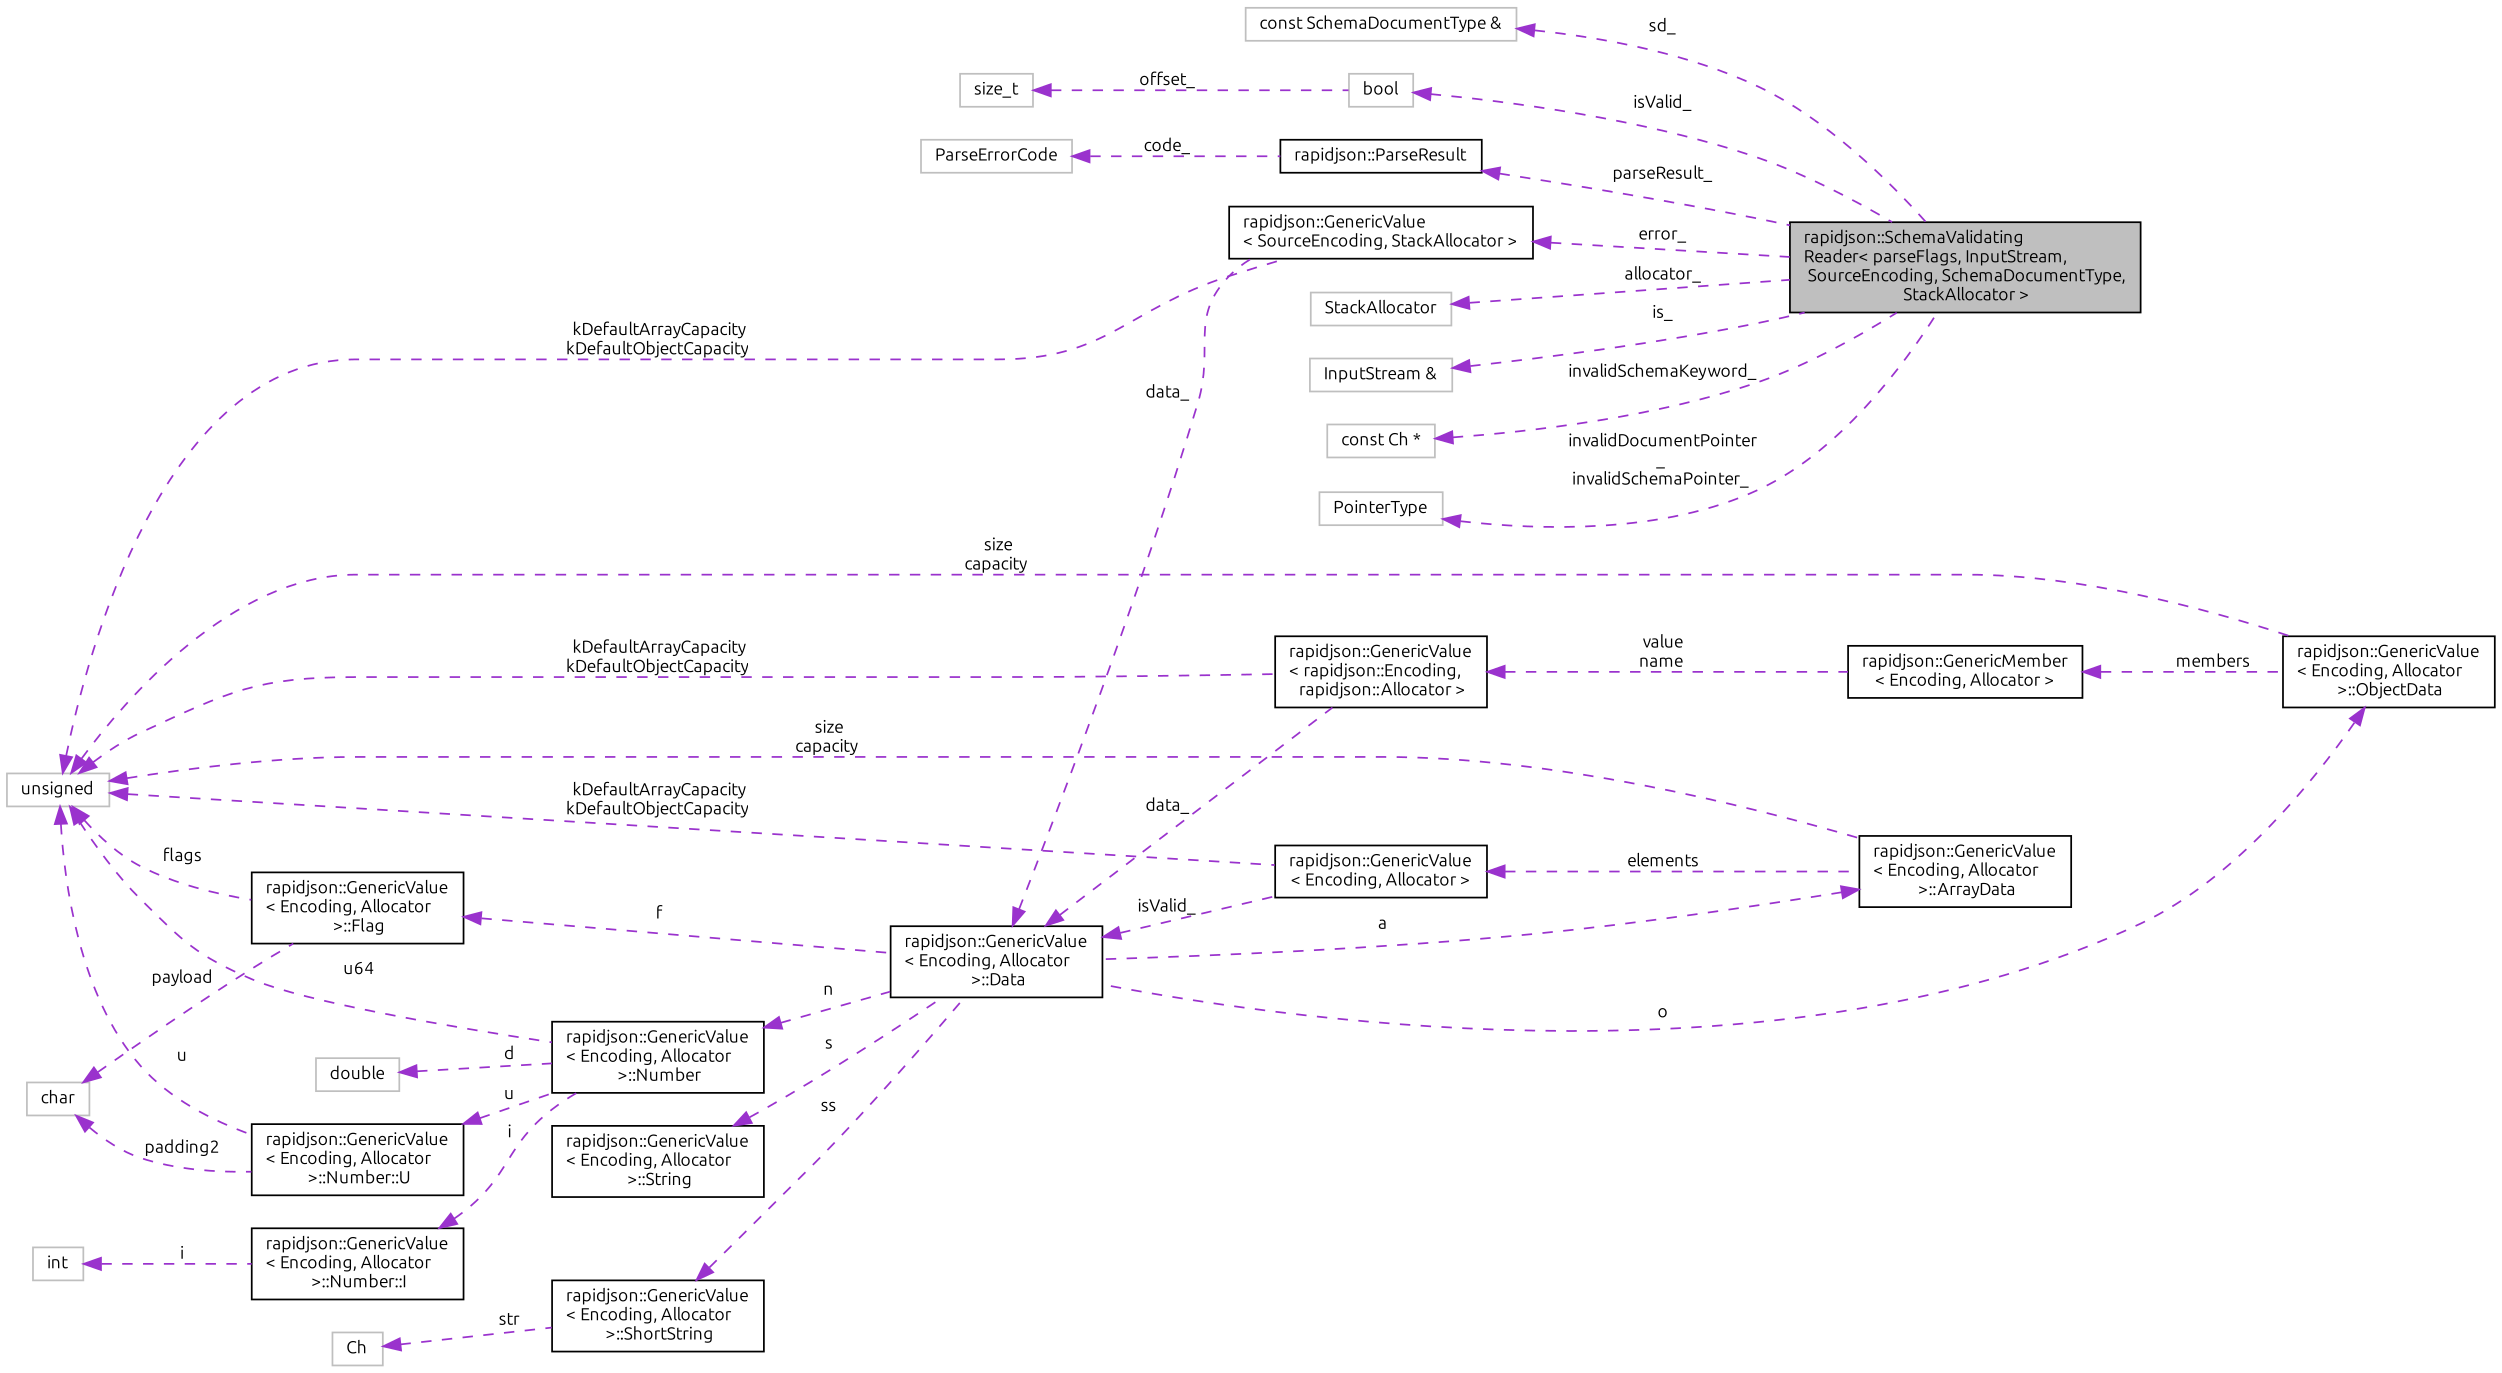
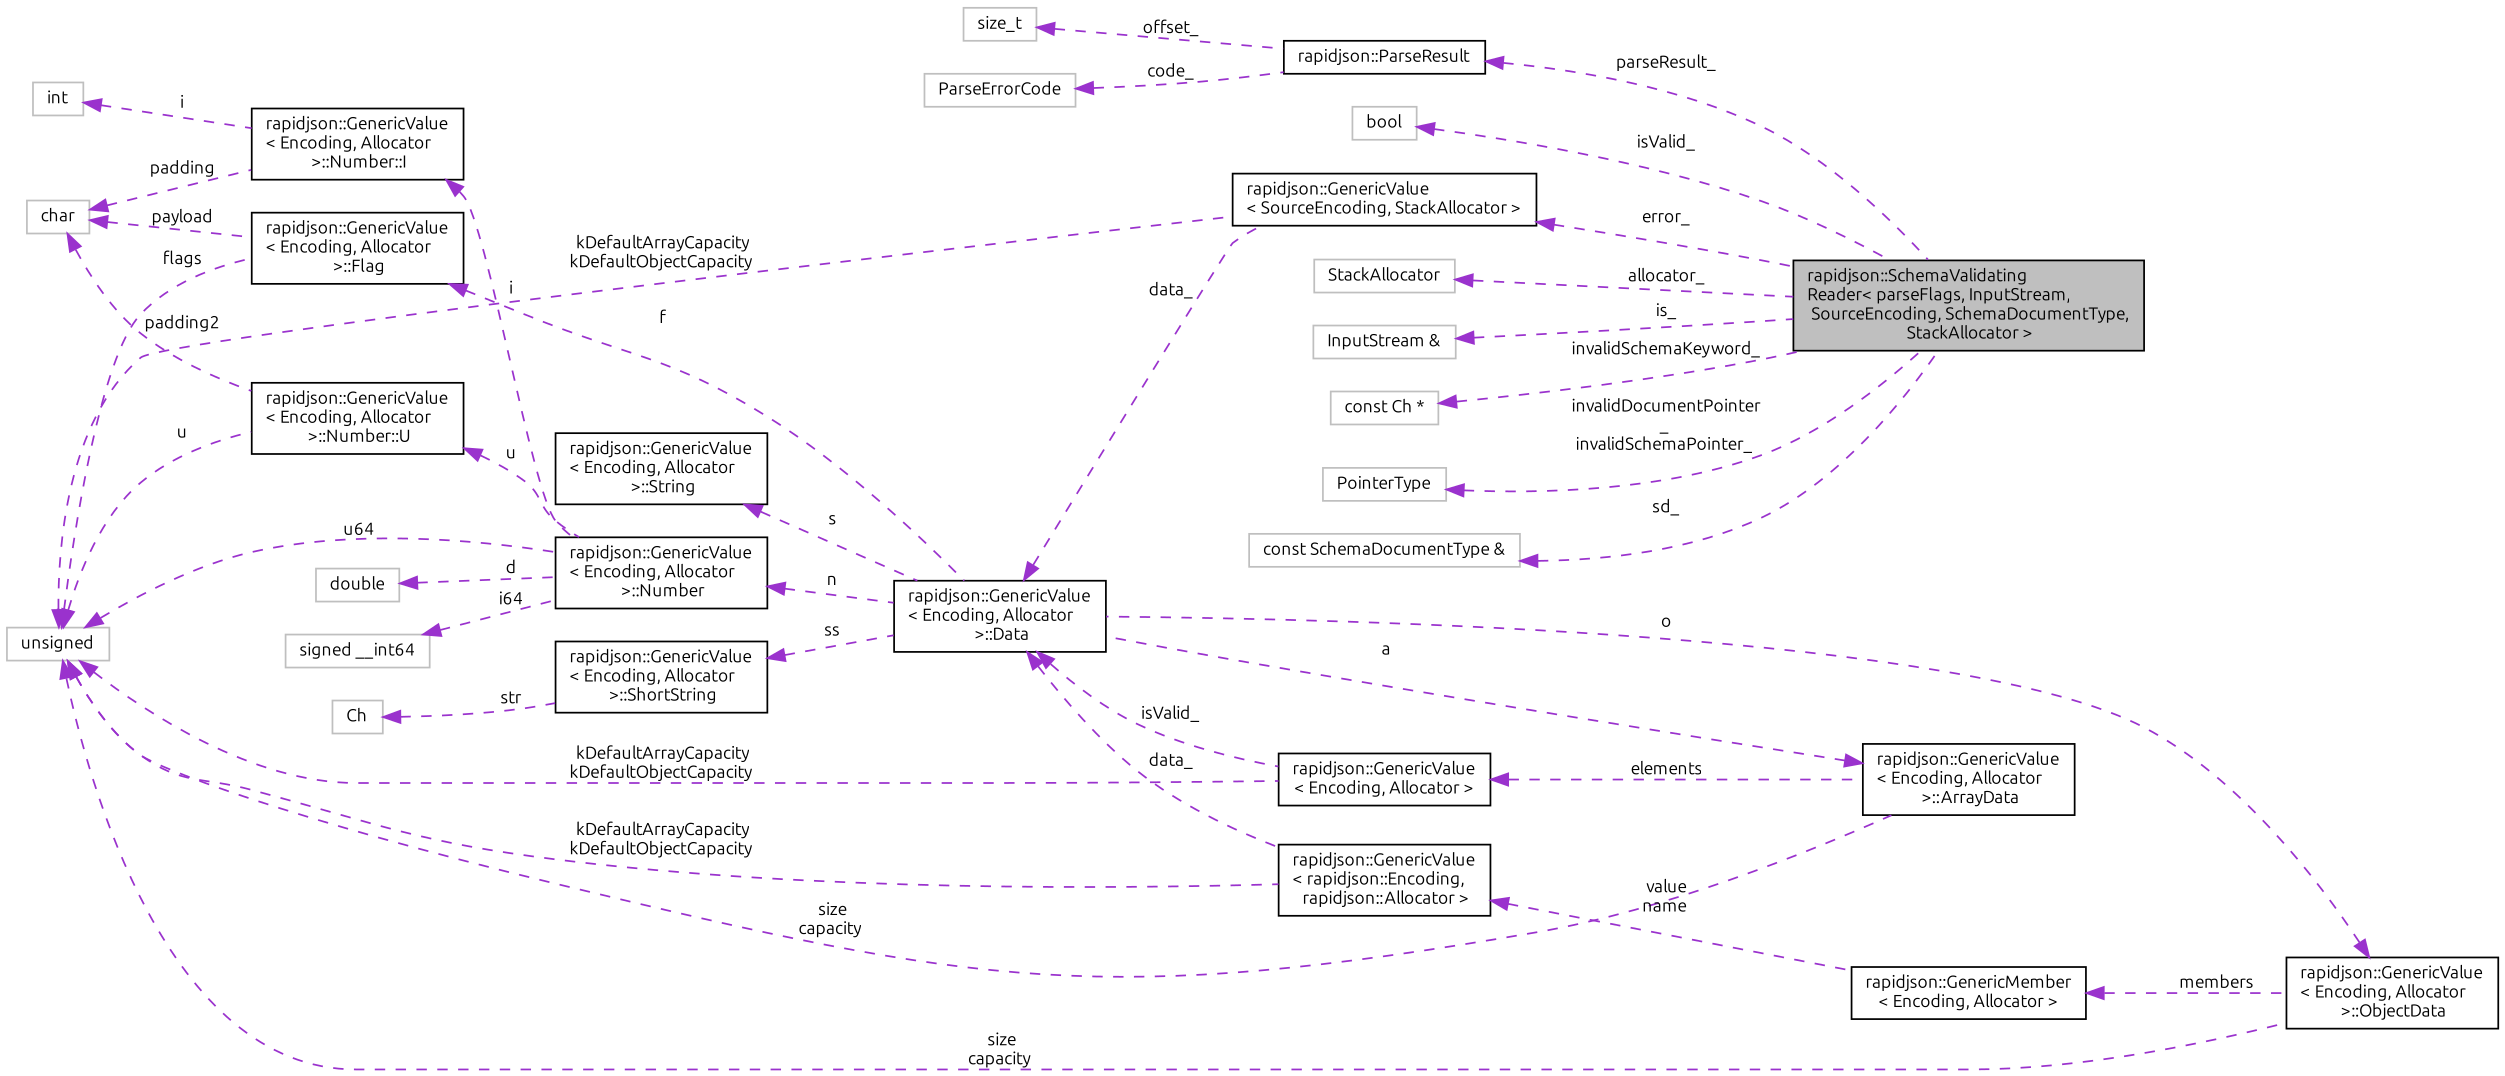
  digraph {
    fontname=Ubuntu
    rankdir=LR
    node [color=black fillcolor=white fontname=Ubuntu fontsize=10 shape=record style=filled]
    edge [color=darkorchid3 dir=back fontname=Ubuntu fontsize=10 labelfontname=Helvetica labelfontsize=10 style=dashed]
    n1 [fillcolor=grey75 fontcolor=black height=0.2 label="rapidjson::SchemaValidating\lReader\< parseFlags, InputStream,\l SourceEncoding, SchemaDocumentType,\l StackAllocator \>" width=0.4]
    n2 [color=grey75 height=0.2 label="const Ch *" width=0.4]
    n3 [height=0.2 label="rapidjson::GenericValue\l\< Encoding, Allocator\l \>::String" width=0.4]
    n4 [height=0.2 label="rapidjson::GenericValue\l\< Encoding, Allocator\l \>::Data" width=0.4]
    n5 [color=grey75 height=0.2 label=PointerType width=0.4]
    n6 [color=grey75 height=0.2 label="const SchemaDocumentType &" width=0.4]
    n7 [color=grey75 height=0.2 label=bool width=0.4]
    n8 [height=0.2 label="rapidjson::GenericValue\l\< SourceEncoding, StackAllocator \>" width=0.4]
    n9 [color=grey75 height=0.2 label=unsigned width=0.4]
    n10 [height=0.2 label="rapidjson::GenericValue\l\< Encoding, Allocator\l \>::Flag" width=0.4]
    n11 [height=0.2 label="rapidjson::GenericValue\l\< Encoding, Allocator\l \>::ArrayData" width=0.4]
    n12 [height=0.2 label="rapidjson::GenericValue\l\< Encoding, Allocator \>" width=0.4]
    n13 [height=0.2 label="rapidjson::GenericValue\l\< Encoding, Allocator\l \>::ObjectData" width=0.4]
    n14 [height=0.2 label="rapidjson::GenericValue\l\< rapidjson::Encoding,\l rapidjson::Allocator \>" width=0.4]
    n15 [height=0.2 label="rapidjson::GenericValue\l\< Encoding, Allocator\l \>::Number" width=0.4]
    n16 [height=0.2 label="rapidjson::GenericValue\l\< Encoding, Allocator\l \>::Number::U" width=0.4]
    n17 [height=0.2 label="rapidjson::GenericMember\l\< Encoding, Allocator \>" width=0.4]
    n18 [height=0.2 label="rapidjson::GenericValue\l\< Encoding, Allocator\l \>::ShortString" width=0.4]
    n19 [color=grey75 height=0.2 label=Ch width=0.4]
    n20 [color=grey75 height=0.2 label=char width=0.4]
    n21 [height=0.2 label="rapidjson::GenericValue\l\< Encoding, Allocator\l \>::Number::I" width=0.4]
    n22 [color=grey75 height=0.2 label=double width=0.4]
    n23 [color=grey75 height=0.2 label=int width=0.4]
+   n24 [color=grey75 height=0.2 label="signed __int64" width=0.4]
    n25 [height=0.2 label="rapidjson::ParseResult" width=0.4]
    n26 [color=grey75 height=0.2 label=ParseErrorCode width=0.4]
    n27 [color=grey75 height=0.2 label=size_t width=0.4]
    n28 [color=grey75 height=0.2 label=StackAllocator width=0.4]
    n29 [color=grey75 height=0.2 label="InputStream &" width=0.4]
    n2 -> n1 [label=" invalidSchemaKeyword_"]
    n3 -> n4 [label=" s"]
    n4 -> n8 [label=" data_"]
    n4 -> n12 [label=" isValid_"]
    n4 -> n14 [label=" data_"]
    n5 -> n1 [label=" invalidDocumentPointer\l_\ninvalidSchemaPointer_"]
    n6 -> n1 [label=" sd_"]
    n7 -> n1 [label=" isValid_"]
    n8 -> n1 [label=" error_"]
    n9 -> n8 [label=" kDefaultArrayCapacity\nkDefaultObjectCapacity"]
    n9 -> n10 [label=" flags"]
    n9 -> n11 [label=" size\ncapacity"]
    n9 -> n12 [label=" kDefaultArrayCapacity\nkDefaultObjectCapacity"]
    n9 -> n13 [label=" size\ncapacity"]
    n9 -> n14 [label=" kDefaultArrayCapacity\nkDefaultObjectCapacity"]
    n9 -> n15 [label=" u64"]
    n9 -> n16 [label=" u"]
    n10 -> n4 [label=" f"]
    n11 -> n4 [label=" a"]
    n12 -> n11 [label=" elements"]
    n13 -> n4 [label=" o"]
    n14 -> n17 [label=" value\nname"]
    n15 -> n4 [label=" n"]
    n16 -> n15 [label=" u"]
    n17 -> n13 [label=" members"]
    n18 -> n4 [label=" ss"]
    n19 -> n18 [label=" str"]
    n20 -> n10 [label=" payload"]
    n20 -> n16 [label=" padding2"]
+   n20 -> n21 [label=" padding"]
    n21 -> n15 [label=" i"]
    n22 -> n15 [label=" d"]
    n23 -> n21 [label=" i"]
+   n24 -> n15 [label=" i64"]
    n25 -> n1 [label=" parseResult_"]
    n26 -> n25 [label=" code_"]
-   n27 -> n7 [label=" offset_"]
+   n27 -> n25 [label=" offset_"]
    n28 -> n1 [label=" allocator_"]
    n29 -> n1 [label=" is_"]
  }
